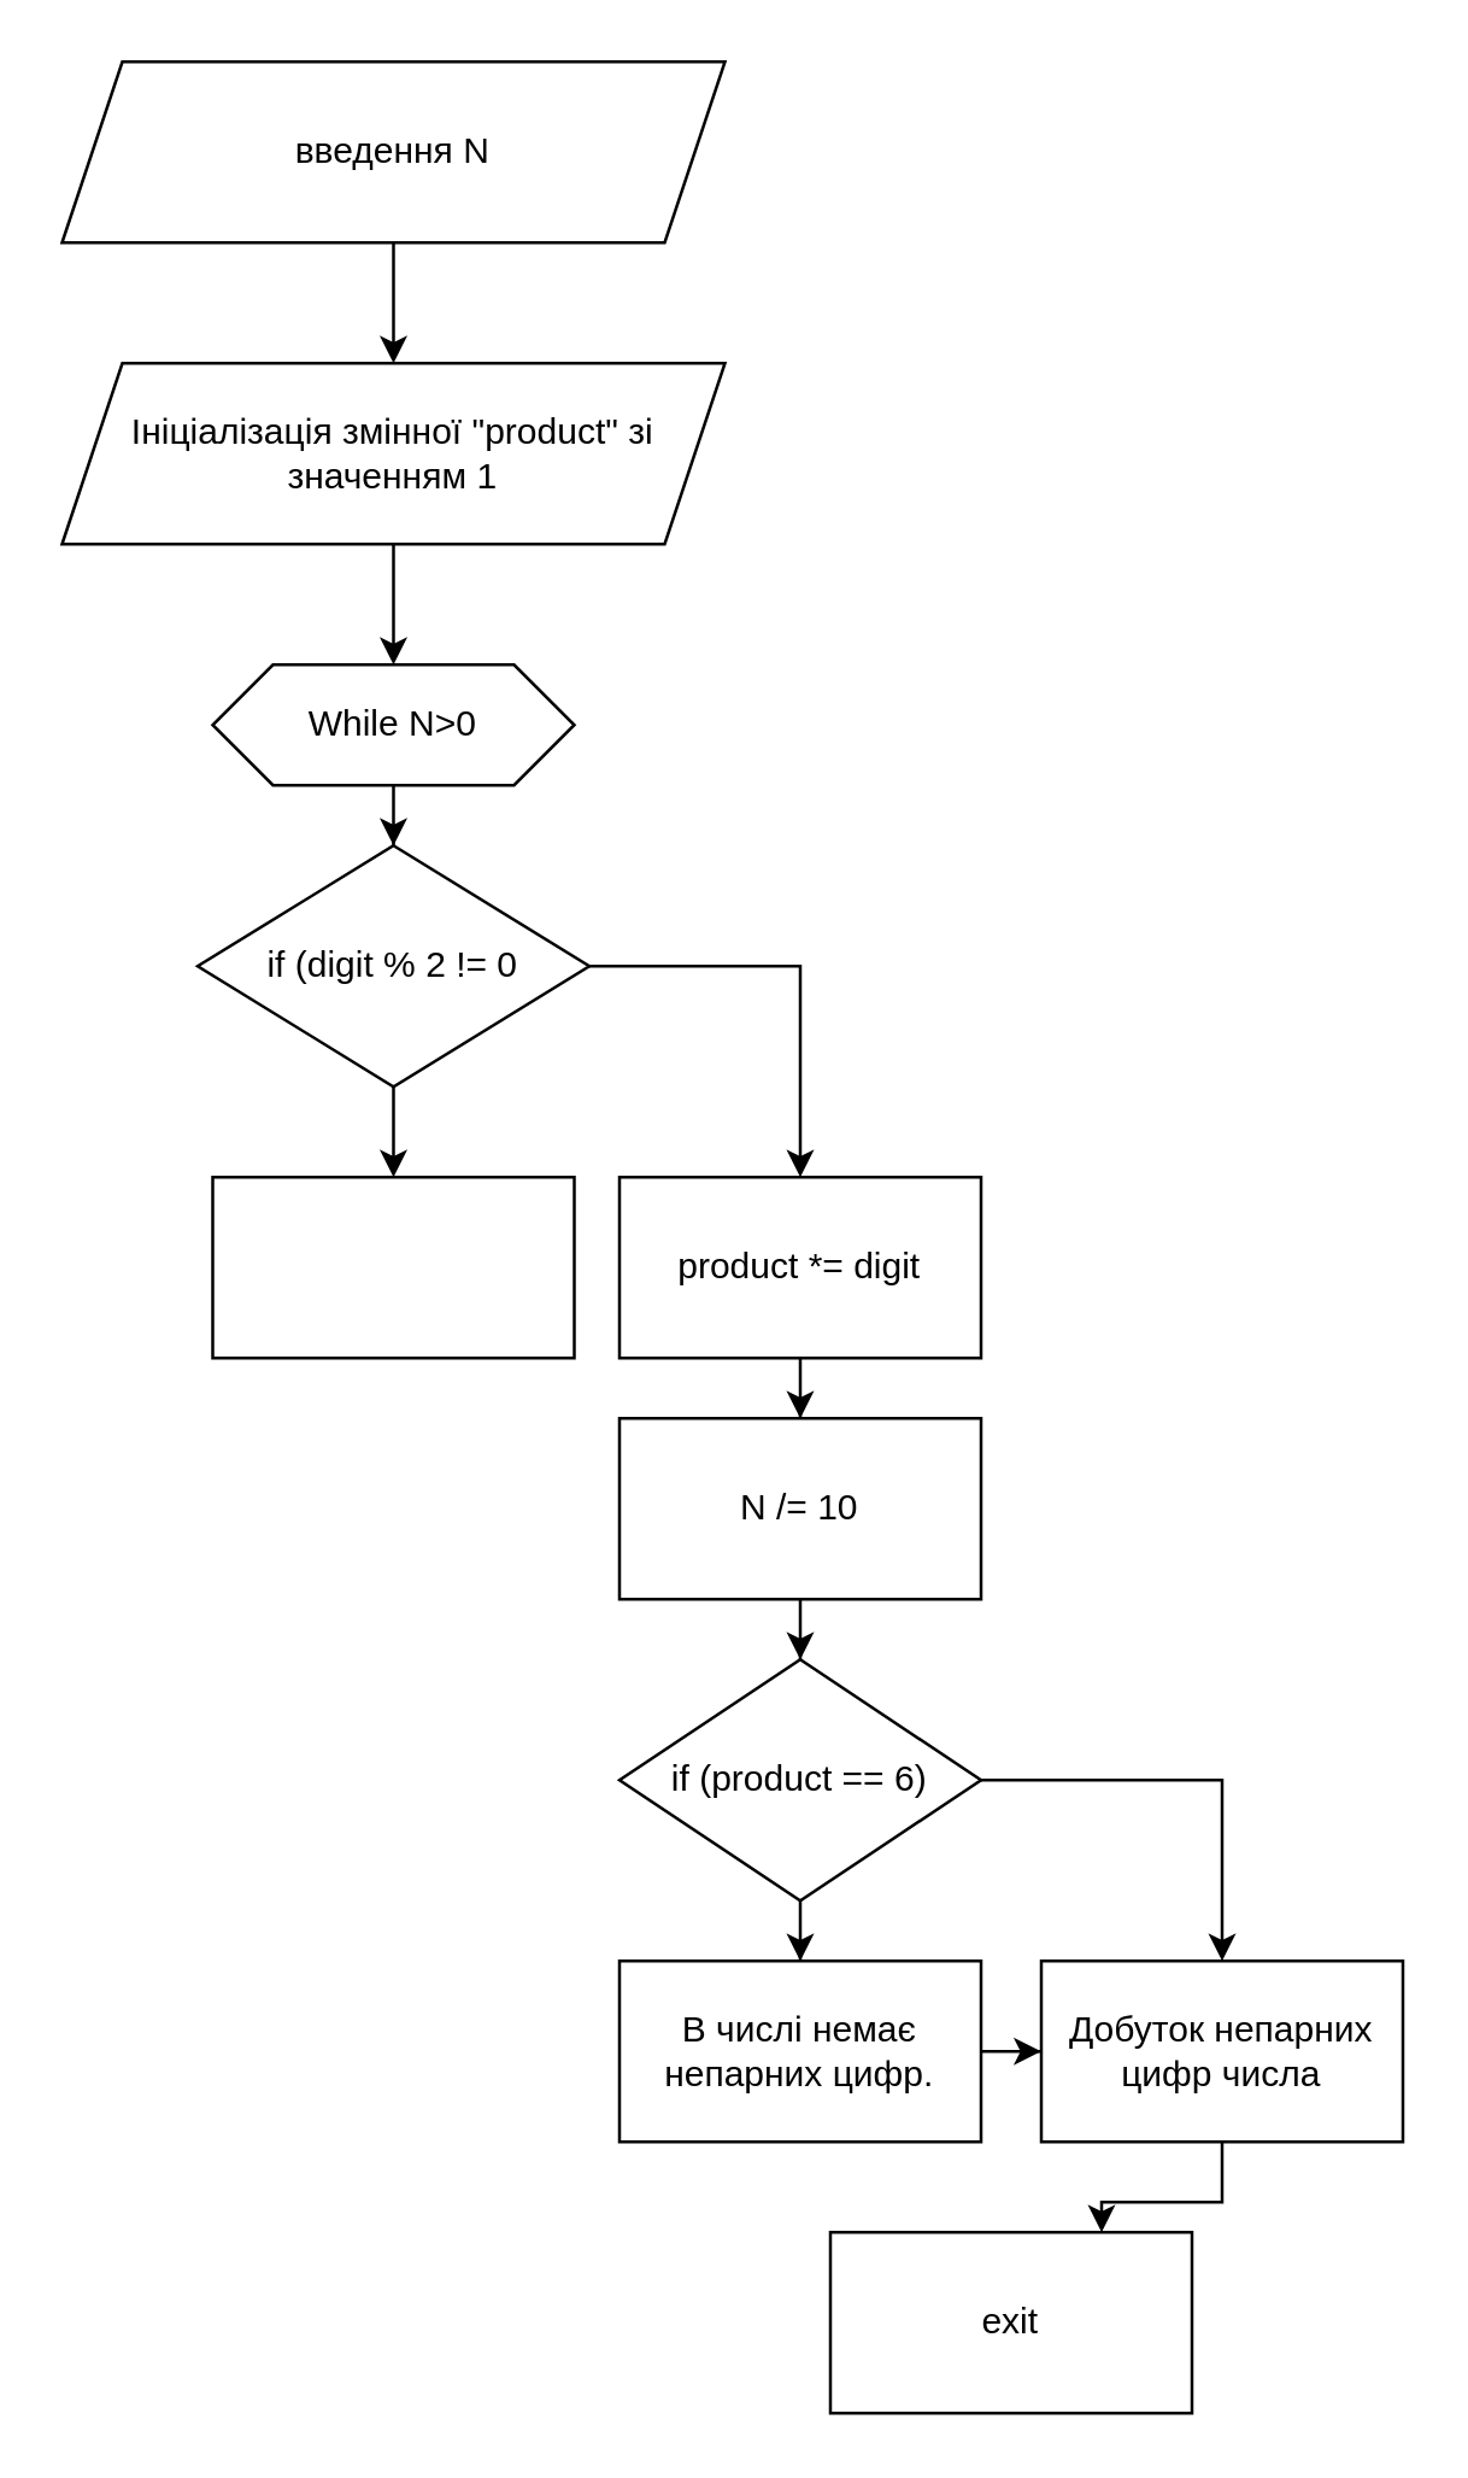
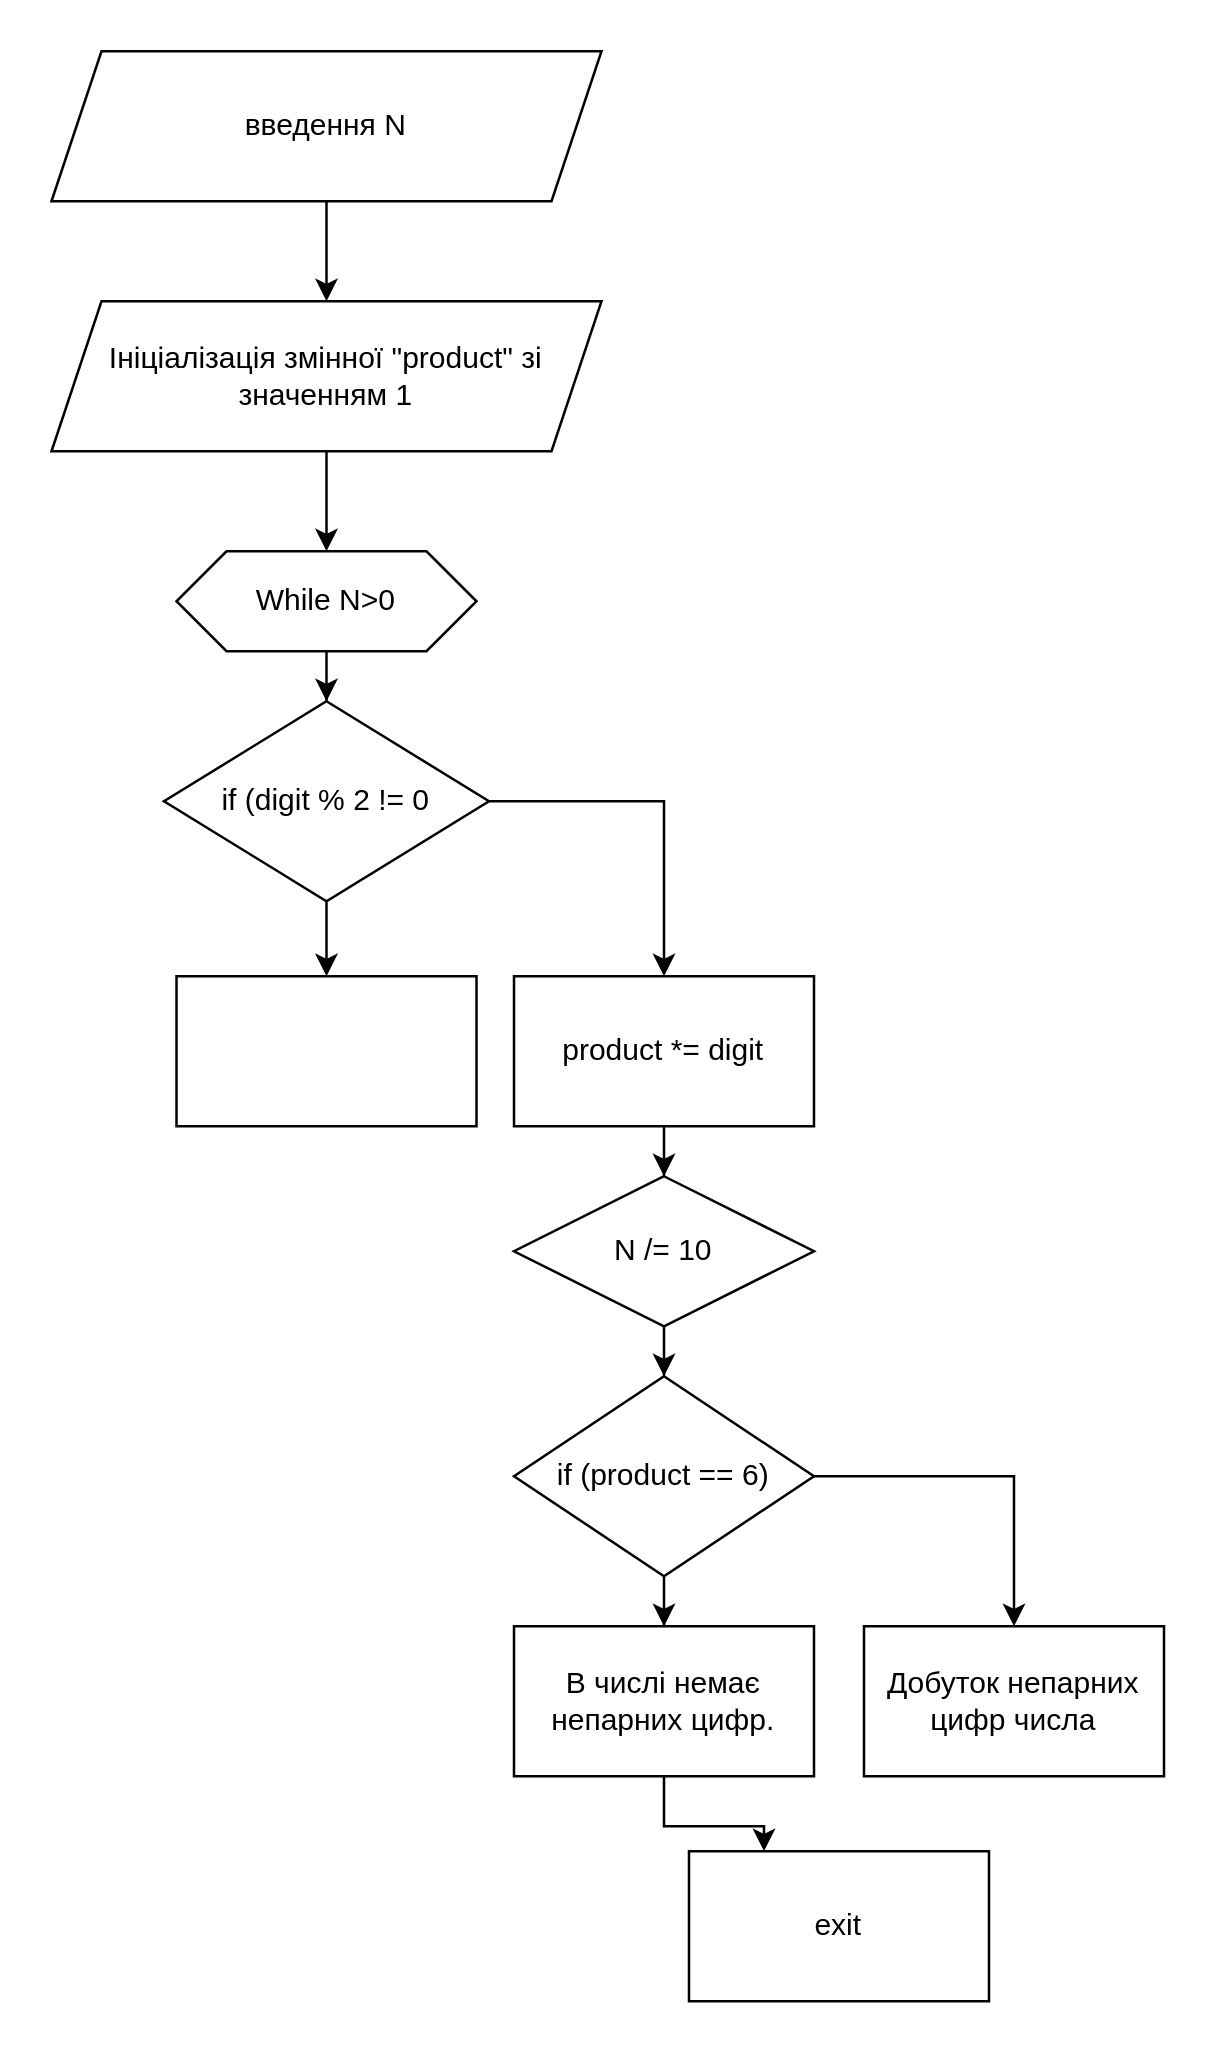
  <mxCell id="0" />
  <mxCell id="1" parent="0" />
  <mxCell id="2" style="edgeStyle=orthogonalEdgeStyle;rounded=0;orthogonalLoop=1;jettySize=auto;html=1;" edge="1" parent="1" source="3" target="5"><mxGeometry relative="1" as="geometry" /></mxCell>
  <mxCell id="3" value="введення N" style="shape=parallelogram;perimeter=parallelogramPerimeter;whiteSpace=wrap;html=1;fixedSize=1;" vertex="1" parent="1"><mxGeometry x="20" y="20" width="220" height="60" as="geometry" /></mxCell>
  <mxCell id="4" style="edgeStyle=orthogonalEdgeStyle;rounded=0;orthogonalLoop=1;jettySize=auto;html=1;entryX=0.5;entryY=0;entryDx=0;entryDy=0;" edge="1" parent="1" source="5" target="7"><mxGeometry relative="1" as="geometry" /></mxCell>
  <mxCell id="5" value="Ініціалізація змінної &quot;product&quot; зі значенням 1" style="shape=parallelogram;perimeter=parallelogramPerimeter;whiteSpace=wrap;html=1;fixedSize=1;" vertex="1" parent="1"><mxGeometry x="20" y="120" width="220" height="60" as="geometry" /></mxCell>
  <mxCell id="6" style="edgeStyle=orthogonalEdgeStyle;rounded=0;orthogonalLoop=1;jettySize=auto;html=1;" edge="1" parent="1" source="7" target="10"><mxGeometry relative="1" as="geometry" /></mxCell>
  <mxCell id="7" value="While N&amp;gt;0" style="shape=hexagon;perimeter=hexagonPerimeter2;whiteSpace=wrap;html=1;fixedSize=1;" vertex="1" parent="1"><mxGeometry x="70" y="220" width="120" height="40" as="geometry" /></mxCell>
  <mxCell id="8" style="edgeStyle=orthogonalEdgeStyle;rounded=0;orthogonalLoop=1;jettySize=auto;html=1;" edge="1" parent="1" source="10" target="12"><mxGeometry relative="1" as="geometry" /></mxCell>
  <mxCell id="9" style="edgeStyle=orthogonalEdgeStyle;rounded=0;orthogonalLoop=1;jettySize=auto;html=1;" edge="1" parent="1" source="10" target="13"><mxGeometry relative="1" as="geometry" /></mxCell>
  <mxCell id="10" value="if (digit % 2 != 0" style="rhombus;whiteSpace=wrap;html=1;" vertex="1" parent="1"><mxGeometry x="65" y="280" width="130" height="80" as="geometry" /></mxCell>
  <mxCell id="11" style="edgeStyle=orthogonalEdgeStyle;rounded=0;orthogonalLoop=1;jettySize=auto;html=1;" edge="1" parent="1" source="12" target="15"><mxGeometry relative="1" as="geometry" /></mxCell>
  <mxCell id="12" value="product *= digit" style="rounded=0;whiteSpace=wrap;html=1;" vertex="1" parent="1"><mxGeometry x="205" y="390" width="120" height="60" as="geometry" /></mxCell>
  <mxCell id="13" value="" style="rounded=0;whiteSpace=wrap;html=1;" vertex="1" parent="1"><mxGeometry x="70" y="390" width="120" height="60" as="geometry" /></mxCell>
  <mxCell id="14" style="edgeStyle=orthogonalEdgeStyle;rounded=0;orthogonalLoop=1;jettySize=auto;html=1;" edge="1" parent="1" source="15" target="18"><mxGeometry relative="1" as="geometry" /></mxCell>
- <mxCell id="15" value="N /= 10" style="rounded=0;whiteSpace=wrap;html=1;" vertex="1" parent="1"><mxGeometry x="205" y="470" width="120" height="60" as="geometry" /></mxCell>
+ <mxCell id="15" value="N /= 10" style="rhombus;whiteSpace=wrap;html=1;" vertex="1" parent="1"><mxGeometry x="205" y="470" width="120" height="60" as="geometry" /></mxCell>
  <mxCell id="16" style="edgeStyle=orthogonalEdgeStyle;rounded=0;orthogonalLoop=1;jettySize=auto;html=1;" edge="1" parent="1" source="18" target="20"><mxGeometry relative="1" as="geometry" /></mxCell>
  <mxCell id="17" style="edgeStyle=orthogonalEdgeStyle;rounded=0;orthogonalLoop=1;jettySize=auto;html=1;" edge="1" parent="1" source="18" target="22"><mxGeometry relative="1" as="geometry" /></mxCell>
  <mxCell id="18" value="if (product == 6)" style="rhombus;whiteSpace=wrap;html=1;" vertex="1" parent="1"><mxGeometry x="205" y="550" width="120" height="80" as="geometry" /></mxCell>
- <mxCell id="19" style="edgeStyle=orthogonalEdgeStyle;rounded=0;orthogonalLoop=1;jettySize=auto;html=1;" edge="1" parent="1" source="20" target="22"><mxGeometry relative="1" as="geometry" /></mxCell>
+ <mxCell id="19" style="edgeStyle=orthogonalEdgeStyle;rounded=0;orthogonalLoop=1;jettySize=auto;html=1;entryX=0.25;entryY=0;entryDx=0;entryDy=0;" edge="1" parent="1" source="20" target="23"><mxGeometry relative="1" as="geometry" /></mxCell>
  <mxCell id="20" value="В числі немає непарних цифр." style="rounded=0;whiteSpace=wrap;html=1;" vertex="1" parent="1"><mxGeometry x="205" y="650" width="120" height="60" as="geometry" /></mxCell>
- <mxCell id="21" style="edgeStyle=orthogonalEdgeStyle;rounded=0;orthogonalLoop=1;jettySize=auto;html=1;entryX=0.75;entryY=0;entryDx=0;entryDy=0;" edge="1" parent="1" source="22" target="23"><mxGeometry relative="1" as="geometry" /></mxCell>
  <mxCell id="22" value="Добуток непарних цифр числа" style="rounded=0;whiteSpace=wrap;html=1;" vertex="1" parent="1"><mxGeometry x="345" y="650" width="120" height="60" as="geometry" /></mxCell>
  <mxCell id="23" value="exit" style="rounded=0;whiteSpace=wrap;html=1;" vertex="1" parent="1"><mxGeometry x="275" y="740" width="120" height="60" as="geometry" /></mxCell>
